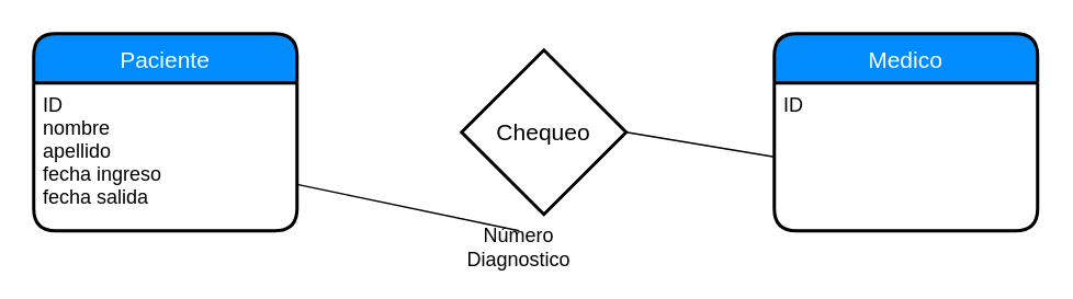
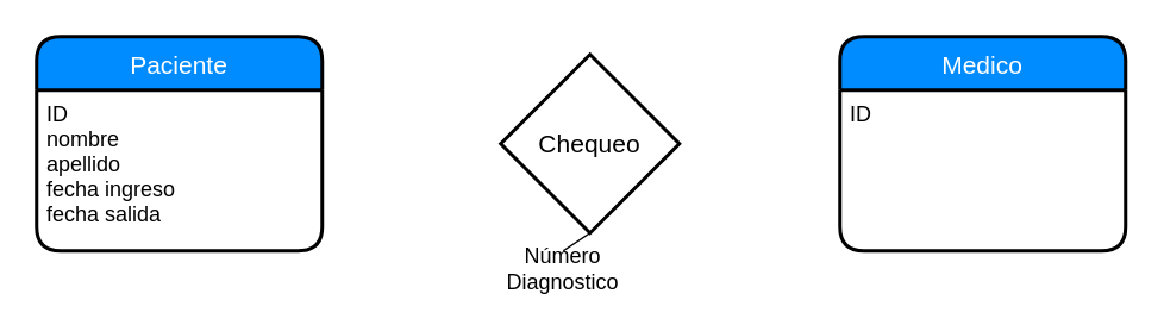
  <mxCell id="0" />
  <mxCell id="1" parent="0" />
  <mxCell id="2" value="Paciente" style="swimlane;childLayout=stackLayout;horizontal=1;startSize=30;horizontalStack=0;fillColor=#008cff;fontColor=#FFFFFF;rounded=1;fontSize=14;fontStyle=0;strokeWidth=2;resizeParent=0;resizeLast=1;shadow=0;dashed=0;align=center;" parent="1" vertex="1"><mxGeometry x="20" y="20" width="160" height="120" as="geometry" /></mxCell>
  <mxCell id="3" value="ID&#10;nombre&#10;apellido&#10;fecha ingreso&#10;fecha salida" style="align=left;strokeColor=none;fillColor=none;spacingLeft=4;fontSize=12;verticalAlign=top;resizable=0;rotatable=0;part=1;" parent="2" vertex="1"><mxGeometry y="30" width="160" height="90" as="geometry" /></mxCell>
  <mxCell id="4" value="Medico" style="swimlane;childLayout=stackLayout;horizontal=1;startSize=30;horizontalStack=0;fillColor=#008cff;fontColor=#FFFFFF;rounded=1;fontSize=14;fontStyle=0;strokeWidth=2;resizeParent=0;resizeLast=1;shadow=0;dashed=0;align=center;" parent="1" vertex="1"><mxGeometry x="470" y="20" width="160" height="120" as="geometry" /></mxCell>
  <mxCell id="5" value="ID" style="align=left;strokeColor=none;fillColor=none;spacingLeft=4;fontSize=12;verticalAlign=top;resizable=0;rotatable=0;part=1;" parent="4" vertex="1"><mxGeometry y="30" width="160" height="90" as="geometry" /></mxCell>
  <mxCell id="6" value="Chequeo" style="shape=rhombus;strokeWidth=2;fontSize=17;perimeter=rhombusPerimeter;whiteSpace=wrap;html=1;align=center;fontSize=14;" parent="1" vertex="1"><mxGeometry x="280" y="30" width="100" height="100" as="geometry" /></mxCell>
- <mxCell id="7" value="" style="endArrow=none;html=1;exitX=0.5;exitY=0;exitDx=0;exitDy=0;" parent="1" source="8" target="3" edge="1"><mxGeometry width="50" height="50" relative="1" as="geometry"><mxPoint x="330" y="170" as="sourcePoint" /><mxPoint x="70" y="160" as="targetPoint" /></mxGeometry></mxCell>
+ <mxCell id="7" value="" style="endArrow=none;html=1;entryX=0.5;entryY=1;entryDx=0;entryDy=0;exitX=0.5;exitY=0;exitDx=0;exitDy=0;" parent="1" source="8" target="6" edge="1"><mxGeometry width="50" height="50" relative="1" as="geometry"><mxPoint x="330" y="170" as="sourcePoint" /><mxPoint x="70" y="160" as="targetPoint" /></mxGeometry></mxCell>
  <mxCell id="8" value="Número&lt;br&gt;Diagnostico" style="text;html=1;strokeColor=none;fillColor=none;align=center;verticalAlign=middle;whiteSpace=wrap;rounded=0;" parent="1" vertex="1"><mxGeometry x="295" y="140" width="40" height="20" as="geometry" /></mxCell>
- <mxCell id="9" value="" style="endArrow=none;html=1;entryX=0;entryY=0.5;entryDx=0;entryDy=0;exitX=1;exitY=0.5;exitDx=0;exitDy=0;" parent="1" source="6" target="5" edge="1"><mxGeometry width="50" height="50" relative="1" as="geometry"><mxPoint x="20" y="260" as="sourcePoint" /><mxPoint x="70" y="210" as="targetPoint" /></mxGeometry></mxCell>
